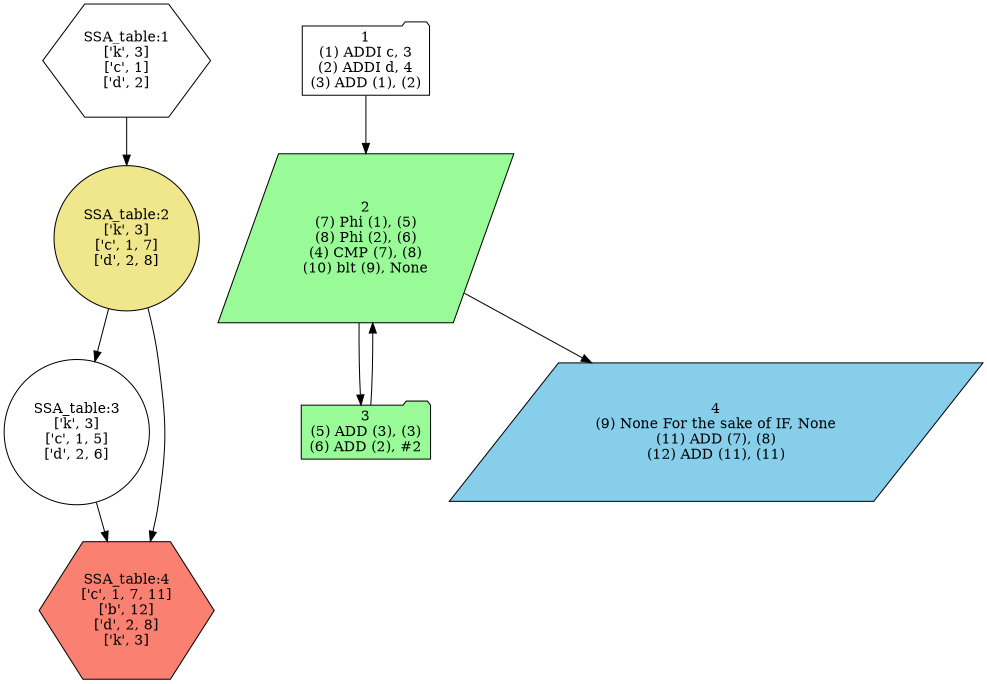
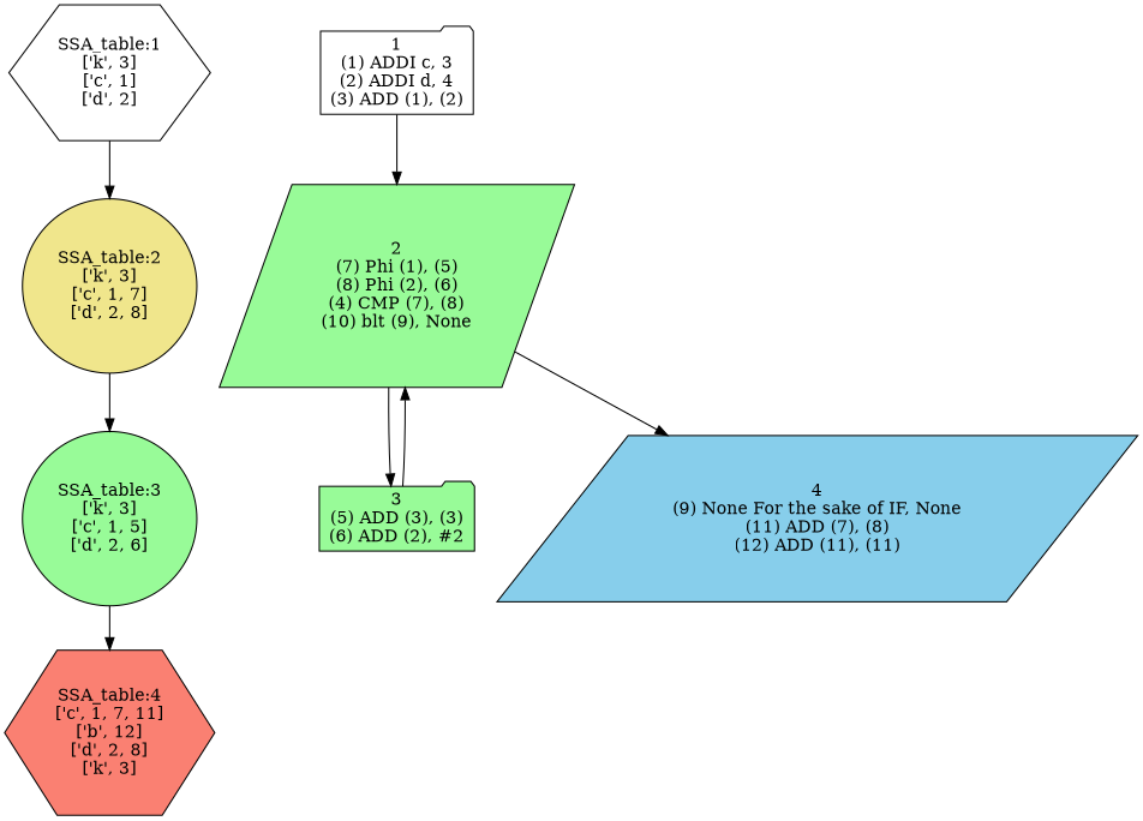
  strict digraph {
    node [fillcolor=white shape=hexagon style=filled]
    n1 [label="SSA_table:1\n['k', 3]\n['c', 1]\n['d', 2]"]
    n2 [fillcolor=khaki label="SSA_table:2\n['k', 3]\n['c', 1, 7]\n['d', 2, 8]" shape=circle]
-   n3 [label="SSA_table:3\n['k', 3]\n['c', 1, 5]\n['d', 2, 6]" shape=circle]
+   n3 [fillcolor=palegreen label="SSA_table:3\n['k', 3]\n['c', 1, 5]\n['d', 2, 6]" shape=circle]
    n4 [fillcolor=salmon label="SSA_table:4\n['c', 1, 7, 11]\n['b', 12]\n['d', 2, 8]\n['k', 3]"]
    n5 [label="1\n(1) ADDI c, 3\n(2) ADDI d, 4\n(3) ADD (1), (2)" shape=folder]
    n6 [fillcolor=palegreen label="2\n(7) Phi (1), (5)\n(8) Phi (2), (6)\n(4) CMP (7), (8)\n(10) blt (9), None" shape=parallelogram]
    n7 [fillcolor=palegreen label="3\n(5) ADD (3), (3)\n(6) ADD (2), #2" shape=folder]
    n8 [fillcolor=skyblue label="4\n(9) None For the sake of IF, None\n(11) ADD (7), (8)\n(12) ADD (11), (11)" shape=parallelogram]
    n1 -> n2
    n2 -> n3
-   n2 -> n4
    n3 -> n4
    n5 -> n6
    n6 -> n7
    n6 -> n8
    n7 -> n6
  }
